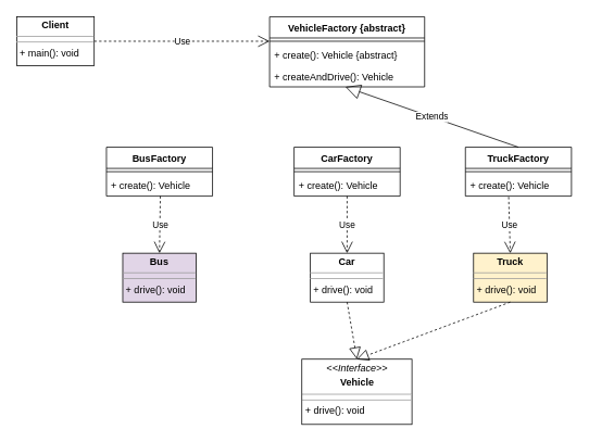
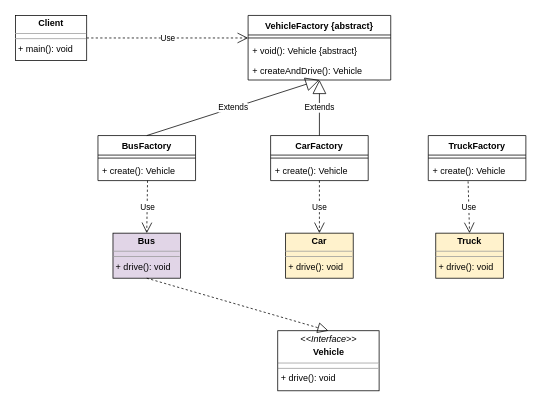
  <mxCell id="0" />
  <mxCell id="1" parent="0" />
  <mxCell id="2" value="VehicleFactory {abstract}" style="swimlane;fontStyle=1;align=center;verticalAlign=top;childLayout=stackLayout;horizontal=1;startSize=26;horizontalStack=0;resizeParent=1;resizeParentMax=0;resizeLast=0;collapsible=1;marginBottom=0;" vertex="1" parent="1"><mxGeometry x="330" y="20" width="190" height="86" as="geometry" /></mxCell>
  <mxCell id="3" value="" style="line;strokeWidth=1;fillColor=none;align=left;verticalAlign=middle;spacingTop=-1;spacingLeft=3;spacingRight=3;rotatable=0;labelPosition=right;points=[];portConstraint=eastwest;" vertex="1" parent="2"><mxGeometry y="26" width="190" height="8" as="geometry" /></mxCell>
- <mxCell id="4" value="+ create(): Vehicle {abstract}" style="text;strokeColor=none;fillColor=none;align=left;verticalAlign=top;spacingLeft=4;spacingRight=4;overflow=hidden;rotatable=0;points=[[0,0.5],[1,0.5]];portConstraint=eastwest;" vertex="1" parent="2"><mxGeometry y="34" width="190" height="26" as="geometry" /></mxCell>
+ <mxCell id="4" value="+ void(): Vehicle {abstract}" style="text;strokeColor=none;fillColor=none;align=left;verticalAlign=top;spacingLeft=4;spacingRight=4;overflow=hidden;rotatable=0;points=[[0,0.5],[1,0.5]];portConstraint=eastwest;" vertex="1" parent="2"><mxGeometry y="34" width="190" height="26" as="geometry" /></mxCell>
  <mxCell id="5" value="+ createAndDrive(): Vehicle" style="text;strokeColor=none;fillColor=none;align=left;verticalAlign=top;spacingLeft=4;spacingRight=4;overflow=hidden;rotatable=0;points=[[0,0.5],[1,0.5]];portConstraint=eastwest;" vertex="1" parent="2"><mxGeometry y="60" width="190" height="26" as="geometry" /></mxCell>
  <mxCell id="6" value="BusFactory" style="swimlane;fontStyle=1;align=center;verticalAlign=top;childLayout=stackLayout;horizontal=1;startSize=26;horizontalStack=0;resizeParent=1;resizeParentMax=0;resizeLast=0;collapsible=1;marginBottom=0;" vertex="1" parent="1"><mxGeometry x="130" y="180" width="130" height="60" as="geometry" /></mxCell>
  <mxCell id="7" value="" style="line;strokeWidth=1;fillColor=none;align=left;verticalAlign=middle;spacingTop=-1;spacingLeft=3;spacingRight=3;rotatable=0;labelPosition=right;points=[];portConstraint=eastwest;" vertex="1" parent="6"><mxGeometry y="26" width="130" height="8" as="geometry" /></mxCell>
  <mxCell id="8" value="+ create(): Vehicle" style="text;strokeColor=none;fillColor=none;align=left;verticalAlign=top;spacingLeft=4;spacingRight=4;overflow=hidden;rotatable=0;points=[[0,0.5],[1,0.5]];portConstraint=eastwest;" vertex="1" parent="6"><mxGeometry y="34" width="130" height="26" as="geometry" /></mxCell>
  <mxCell id="9" value="CarFactory" style="swimlane;fontStyle=1;align=center;verticalAlign=top;childLayout=stackLayout;horizontal=1;startSize=26;horizontalStack=0;resizeParent=1;resizeParentMax=0;resizeLast=0;collapsible=1;marginBottom=0;" vertex="1" parent="1"><mxGeometry x="360" y="180" width="130" height="60" as="geometry" /></mxCell>
  <mxCell id="10" value="" style="line;strokeWidth=1;fillColor=none;align=left;verticalAlign=middle;spacingTop=-1;spacingLeft=3;spacingRight=3;rotatable=0;labelPosition=right;points=[];portConstraint=eastwest;" vertex="1" parent="9"><mxGeometry y="26" width="130" height="8" as="geometry" /></mxCell>
  <mxCell id="11" value="+ create(): Vehicle" style="text;strokeColor=none;fillColor=none;align=left;verticalAlign=top;spacingLeft=4;spacingRight=4;overflow=hidden;rotatable=0;points=[[0,0.5],[1,0.5]];portConstraint=eastwest;" vertex="1" parent="9"><mxGeometry y="34" width="130" height="26" as="geometry" /></mxCell>
  <mxCell id="12" value="TruckFactory" style="swimlane;fontStyle=1;align=center;verticalAlign=top;childLayout=stackLayout;horizontal=1;startSize=26;horizontalStack=0;resizeParent=1;resizeParentMax=0;resizeLast=0;collapsible=1;marginBottom=0;" vertex="1" parent="1"><mxGeometry x="570" y="180" width="130" height="60" as="geometry" /></mxCell>
  <mxCell id="13" value="" style="line;strokeWidth=1;fillColor=none;align=left;verticalAlign=middle;spacingTop=-1;spacingLeft=3;spacingRight=3;rotatable=0;labelPosition=right;points=[];portConstraint=eastwest;" vertex="1" parent="12"><mxGeometry y="26" width="130" height="8" as="geometry" /></mxCell>
  <mxCell id="14" value="+ create(): Vehicle" style="text;strokeColor=none;fillColor=none;align=left;verticalAlign=top;spacingLeft=4;spacingRight=4;overflow=hidden;rotatable=0;points=[[0,0.5],[1,0.5]];portConstraint=eastwest;" vertex="1" parent="12"><mxGeometry y="34" width="130" height="26" as="geometry" /></mxCell>
  <mxCell id="15" value="&lt;p style=&quot;margin: 0px ; margin-top: 4px ; text-align: center&quot;&gt;&lt;i&gt;&amp;lt;&amp;lt;Interface&amp;gt;&amp;gt;&lt;/i&gt;&lt;/p&gt;&lt;p style=&quot;margin: 0px ; margin-top: 4px ; text-align: center&quot;&gt;&lt;b&gt;Vehicle&lt;/b&gt;&lt;br&gt;&lt;b&gt;&lt;/b&gt;&lt;/p&gt;&lt;hr size=&quot;1&quot;&gt;&lt;hr size=&quot;1&quot;&gt;&lt;p style=&quot;margin: 0px ; margin-left: 4px&quot;&gt;+ drive(): void&lt;br&gt;&lt;/p&gt;" style="verticalAlign=top;align=left;overflow=fill;fontSize=12;fontFamily=Helvetica;html=1;" vertex="1" parent="1"><mxGeometry x="369.5" y="440" width="135" height="80" as="geometry" /></mxCell>
  <mxCell id="16" value="&lt;p style=&quot;margin: 0px ; margin-top: 4px ; text-align: center&quot;&gt;&lt;b&gt;Bus&lt;/b&gt;&lt;/p&gt;&lt;hr size=&quot;1&quot;&gt;&lt;hr size=&quot;1&quot;&gt;&lt;p style=&quot;margin: 0px ; margin-left: 4px&quot;&gt;+ drive(): void&lt;br&gt;&lt;/p&gt;" style="verticalAlign=top;align=left;overflow=fill;fontSize=12;fontFamily=Helvetica;html=1;fillColor=#e1d5e7;" vertex="1" parent="1"><mxGeometry x="150" y="310" width="90" height="60" as="geometry" /></mxCell>
- <mxCell id="17" value="&lt;p style=&quot;margin: 0px ; margin-top: 4px ; text-align: center&quot;&gt;&lt;b&gt;Car&lt;/b&gt;&lt;br&gt;&lt;/p&gt;&lt;hr size=&quot;1&quot;&gt;&lt;hr size=&quot;1&quot;&gt;&lt;p style=&quot;margin: 0px ; margin-left: 4px&quot;&gt;+ drive(): void&lt;br&gt;&lt;/p&gt;" style="verticalAlign=top;align=left;overflow=fill;fontSize=12;fontFamily=Helvetica;html=1;" vertex="1" parent="1"><mxGeometry x="380" y="310" width="90" height="60" as="geometry" /></mxCell>
+ <mxCell id="17" value="&lt;p style=&quot;margin: 0px ; margin-top: 4px ; text-align: center&quot;&gt;&lt;b&gt;Car&lt;/b&gt;&lt;br&gt;&lt;/p&gt;&lt;hr size=&quot;1&quot;&gt;&lt;hr size=&quot;1&quot;&gt;&lt;p style=&quot;margin: 0px ; margin-left: 4px&quot;&gt;+ drive(): void&lt;br&gt;&lt;/p&gt;" style="verticalAlign=top;align=left;overflow=fill;fontSize=12;fontFamily=Helvetica;html=1;fillColor=#fff2cc;" vertex="1" parent="1"><mxGeometry x="380" y="310" width="90" height="60" as="geometry" /></mxCell>
  <mxCell id="18" value="&lt;p style=&quot;margin: 0px ; margin-top: 4px ; text-align: center&quot;&gt;&lt;b&gt;Truck&lt;/b&gt;&lt;br&gt;&lt;/p&gt;&lt;hr size=&quot;1&quot;&gt;&lt;hr size=&quot;1&quot;&gt;&lt;p style=&quot;margin: 0px ; margin-left: 4px&quot;&gt;+ drive(): void&lt;br&gt;&lt;/p&gt;" style="verticalAlign=top;align=left;overflow=fill;fontSize=12;fontFamily=Helvetica;html=1;fillColor=#fff2cc;" vertex="1" parent="1"><mxGeometry x="580" y="310" width="90" height="60" as="geometry" /></mxCell>
- <mxCell id="21" value="Extends" style="endArrow=block;endSize=16;endFill=0;html=1;rounded=0;exitX=0.5;exitY=0;exitDx=0;exitDy=0;entryX=0.489;entryY=1;entryDx=0;entryDy=0;entryPerimeter=0;" edge="1" parent="1" source="12" target="5"><mxGeometry width="160" relative="1" as="geometry"><mxPoint x="350" y="250" as="sourcePoint" /><mxPoint x="420" y="120" as="targetPoint" /></mxGeometry></mxCell>
+ <mxCell id="19" value="Extends" style="endArrow=block;endSize=16;endFill=0;html=1;rounded=0;exitX=0.5;exitY=0;exitDx=0;exitDy=0;entryX=0.5;entryY=1;entryDx=0;entryDy=0;" edge="1" parent="1" source="6" target="2"><mxGeometry width="160" relative="1" as="geometry"><mxPoint x="350" y="250" as="sourcePoint" /><mxPoint x="510" y="250" as="targetPoint" /></mxGeometry></mxCell>
+ <mxCell id="20" value="Extends" style="endArrow=block;endSize=16;endFill=0;html=1;rounded=0;entryX=0.5;entryY=1;entryDx=0;entryDy=0;exitX=0.5;exitY=0;exitDx=0;exitDy=0;" edge="1" parent="1" source="9" target="2"><mxGeometry width="160" relative="1" as="geometry"><mxPoint x="350" y="250" as="sourcePoint" /><mxPoint x="510" y="250" as="targetPoint" /></mxGeometry></mxCell>
  <mxCell id="22" value="Use" style="endArrow=open;endSize=12;dashed=1;html=1;rounded=0;exitX=0.508;exitY=1;exitDx=0;exitDy=0;exitPerimeter=0;entryX=0.5;entryY=0;entryDx=0;entryDy=0;" edge="1" parent="1" source="8" target="16"><mxGeometry width="160" relative="1" as="geometry"><mxPoint x="350" y="250" as="sourcePoint" /><mxPoint x="510" y="250" as="targetPoint" /></mxGeometry></mxCell>
  <mxCell id="23" value="Use" style="endArrow=open;endSize=12;dashed=1;html=1;rounded=0;entryX=0.5;entryY=0;entryDx=0;entryDy=0;exitX=0.5;exitY=1;exitDx=0;exitDy=0;exitPerimeter=0;" edge="1" parent="1" source="11" target="17"><mxGeometry width="160" relative="1" as="geometry"><mxPoint x="350" y="250" as="sourcePoint" /><mxPoint x="510" y="250" as="targetPoint" /></mxGeometry></mxCell>
  <mxCell id="24" value="Use" style="endArrow=open;endSize=12;dashed=1;html=1;rounded=0;exitX=0.408;exitY=1.038;exitDx=0;exitDy=0;exitPerimeter=0;entryX=0.5;entryY=0;entryDx=0;entryDy=0;" edge="1" parent="1" source="14" target="18"><mxGeometry width="160" relative="1" as="geometry"><mxPoint x="350" y="250" as="sourcePoint" /><mxPoint x="510" y="250" as="targetPoint" /></mxGeometry></mxCell>
- <mxCell id="26" value="" style="endArrow=block;dashed=1;endFill=0;endSize=12;html=1;rounded=0;exitX=0.5;exitY=1;exitDx=0;exitDy=0;entryX=0.5;entryY=0;entryDx=0;entryDy=0;" edge="1" parent="1" source="17" target="15"><mxGeometry width="160" relative="1" as="geometry"><mxPoint x="350" y="300" as="sourcePoint" /><mxPoint x="510" y="300" as="targetPoint" /></mxGeometry></mxCell>
- <mxCell id="27" value="" style="endArrow=block;dashed=1;endFill=0;endSize=12;html=1;rounded=0;exitX=0.5;exitY=1;exitDx=0;exitDy=0;entryX=0.5;entryY=0;entryDx=0;entryDy=0;" edge="1" parent="1" source="18" target="15"><mxGeometry width="160" relative="1" as="geometry"><mxPoint x="350" y="300" as="sourcePoint" /><mxPoint x="420" y="440" as="targetPoint" /></mxGeometry></mxCell>
+ <mxCell id="25" value="" style="endArrow=block;dashed=1;endFill=0;endSize=12;html=1;rounded=0;exitX=0.5;exitY=1;exitDx=0;exitDy=0;entryX=0.5;entryY=0;entryDx=0;entryDy=0;" edge="1" parent="1" source="16" target="15"><mxGeometry width="160" relative="1" as="geometry"><mxPoint x="350" y="300" as="sourcePoint" /><mxPoint x="510" y="300" as="targetPoint" /></mxGeometry></mxCell>
  <mxCell id="28" value="&lt;p style=&quot;margin: 0px ; margin-top: 4px ; text-align: center&quot;&gt;&lt;b&gt;Client&lt;/b&gt;&lt;/p&gt;&lt;hr size=&quot;1&quot;&gt;&lt;hr size=&quot;1&quot;&gt;&lt;p style=&quot;margin: 0px ; margin-left: 4px&quot;&gt;+ main(): void&lt;/p&gt;" style="verticalAlign=top;align=left;overflow=fill;fontSize=12;fontFamily=Helvetica;html=1;" vertex="1" parent="1"><mxGeometry x="20" y="20" width="95" height="60" as="geometry" /></mxCell>
  <mxCell id="29" value="Use" style="endArrow=open;endSize=12;dashed=1;html=1;rounded=0;exitX=1;exitY=0.5;exitDx=0;exitDy=0;" edge="1" parent="1" source="28"><mxGeometry width="160" relative="1" as="geometry"><mxPoint x="260" y="270" as="sourcePoint" /><mxPoint x="330" y="50" as="targetPoint" /></mxGeometry></mxCell>
